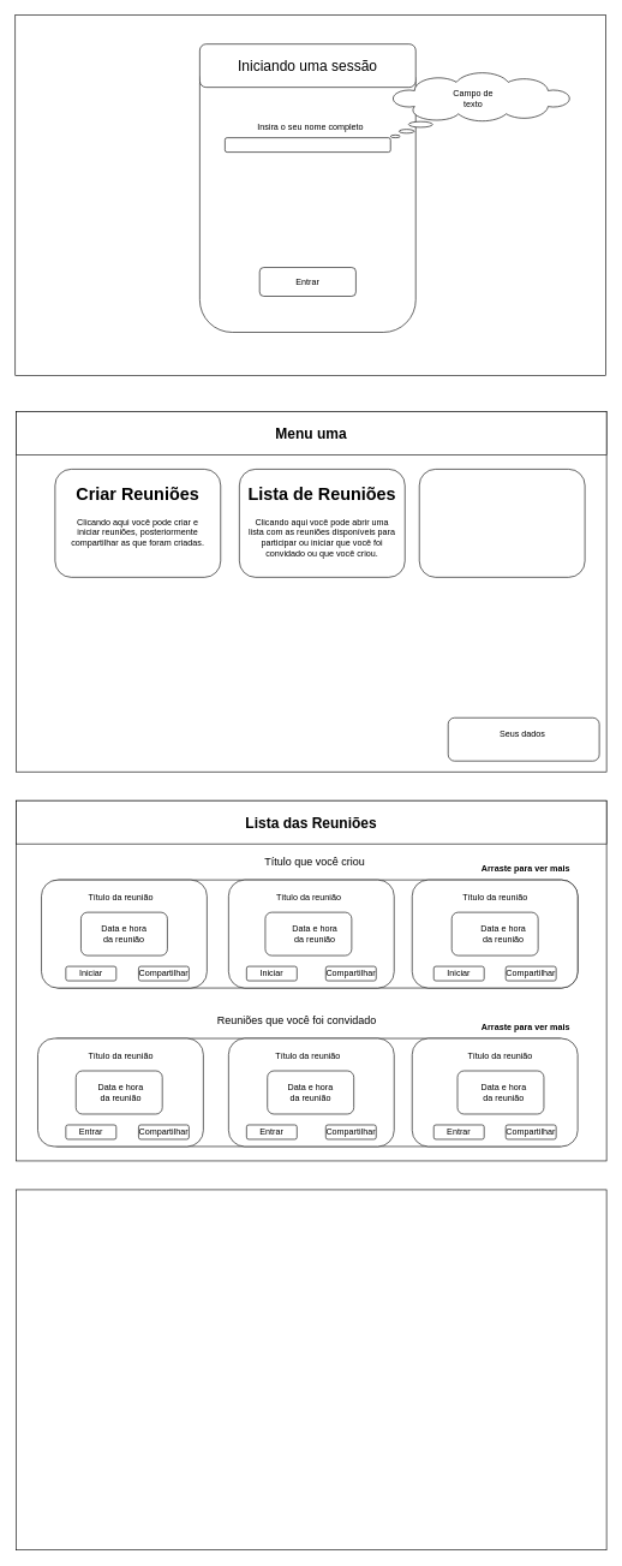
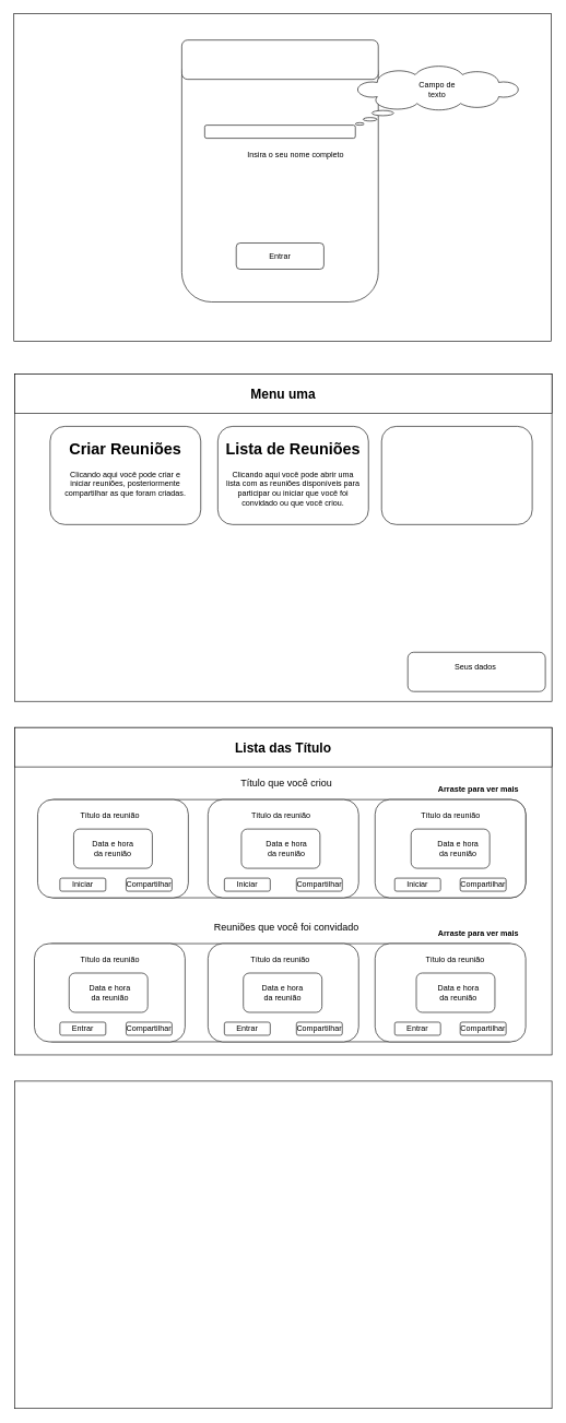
  <mxCell id="0" />
  <mxCell id="1" parent="0" />
  <mxCell id="2" value="" style="rounded=0;whiteSpace=wrap;html=1;" vertex="1" parent="1"><mxGeometry x="22" y="570" width="820" height="500" as="geometry" /></mxCell>
  <mxCell id="3" value="" style="rounded=1;whiteSpace=wrap;html=1;" vertex="1" parent="1"><mxGeometry x="76" y="650" width="230" height="150" as="geometry" /></mxCell>
  <mxCell id="4" value="" style="rounded=1;whiteSpace=wrap;html=1;" vertex="1" parent="1"><mxGeometry x="332" y="650" width="230" height="150" as="geometry" /></mxCell>
  <mxCell id="5" value="" style="rounded=1;whiteSpace=wrap;html=1;" vertex="1" parent="1"><mxGeometry x="582" y="650" width="230" height="150" as="geometry" /></mxCell>
  <mxCell id="6" value="&lt;h1 style=&quot;margin-top: 0px;&quot;&gt;Criar Reuniões&lt;/h1&gt;&lt;div&gt;Clicando aqui você pode criar e iniciar reuniões, posteriormente compartilhar as que foram criadas.&lt;/div&gt;" style="text;html=1;whiteSpace=wrap;overflow=hidden;rounded=0;align=center;" vertex="1" parent="1"><mxGeometry x="91" y="665" width="200" height="120" as="geometry" /></mxCell>
  <mxCell id="7" value="&lt;h1 style=&quot;margin-top: 0px;&quot;&gt;Lista de Reuniões&lt;/h1&gt;&lt;p&gt;Clicando aqui você pode abrir uma lista com as reuniões disponíveis para participar ou iniciar que você foi convidado ou que você criou.&lt;/p&gt;" style="text;html=1;whiteSpace=wrap;overflow=hidden;rounded=0;align=center;" vertex="1" parent="1"><mxGeometry x="342" y="665" width="210" height="120" as="geometry" /></mxCell>
  <mxCell id="8" value="" style="rounded=0;whiteSpace=wrap;html=1;" vertex="1" parent="1"><mxGeometry x="22" y="1110" width="820" height="500" as="geometry" /></mxCell>
  <mxCell id="9" value="" style="rounded=0;whiteSpace=wrap;html=1;" vertex="1" parent="1"><mxGeometry x="22" y="1110" width="820" height="60" as="geometry" /></mxCell>
- <mxCell id="10" value="&lt;font style=&quot;font-size: 20px;&quot;&gt;&lt;b&gt;Lista das Reuniões&lt;/b&gt;&lt;/font&gt;" style="text;html=1;align=center;verticalAlign=middle;whiteSpace=wrap;rounded=0;fontSize=15;" vertex="1" parent="1"><mxGeometry x="22" y="1110" width="820" height="60" as="geometry" /></mxCell>
- <mxCell id="11" value="Reuniões que você foi convidado" style="text;html=1;align=center;verticalAlign=middle;whiteSpace=wrap;rounded=0;fontSize=15;" vertex="1" parent="1"><mxGeometry x="297" y="1400" width="230" height="30" as="geometry" /></mxCell>
+ <mxCell id="10" value="&lt;font style=&quot;font-size: 20px;&quot;&gt;&lt;b&gt;Lista das Título&lt;/b&gt;&lt;/font&gt;" style="text;html=1;align=center;verticalAlign=middle;whiteSpace=wrap;rounded=0;fontSize=15;" vertex="1" parent="1"><mxGeometry x="22" y="1110" width="820" height="60" as="geometry" /></mxCell>
+ <mxCell id="11" value="Reuniões que você foi convidado" style="text;html=1;align=center;verticalAlign=middle;whiteSpace=wrap;rounded=0;fontSize=15;" vertex="1" parent="1"><mxGeometry x="322" y="1400" width="230" height="30" as="geometry" /></mxCell>
  <mxCell id="12" value="Título que você criou" style="text;html=1;align=center;verticalAlign=middle;whiteSpace=wrap;rounded=0;fontSize=15;" vertex="1" parent="1"><mxGeometry x="322" y="1180" width="230" height="30" as="geometry" /></mxCell>
  <mxCell id="13" value="" style="rounded=0;whiteSpace=wrap;html=1;" vertex="1" parent="1"><mxGeometry x="22" y="570" width="820" height="60" as="geometry" /></mxCell>
  <mxCell id="14" value="" style="rounded=1;whiteSpace=wrap;html=1;" vertex="1" parent="1"><mxGeometry x="59.5" y="1220" width="742.5" height="150" as="geometry" /></mxCell>
  <mxCell id="15" value="" style="rounded=1;whiteSpace=wrap;html=1;" vertex="1" parent="1"><mxGeometry x="572" y="1220" width="230" height="150" as="geometry" /></mxCell>
  <mxCell id="16" value="" style="rounded=1;whiteSpace=wrap;html=1;" vertex="1" parent="1"><mxGeometry x="317" y="1220" width="230" height="150" as="geometry" /></mxCell>
  <mxCell id="17" value="" style="rounded=1;whiteSpace=wrap;html=1;" vertex="1" parent="1"><mxGeometry x="57" y="1220" width="230" height="150" as="geometry" /></mxCell>
  <mxCell id="18" value="" style="rounded=1;whiteSpace=wrap;html=1;" vertex="1" parent="1"><mxGeometry x="57" y="1440" width="742.5" height="150" as="geometry" /></mxCell>
  <mxCell id="19" value="" style="rounded=1;whiteSpace=wrap;html=1;" vertex="1" parent="1"><mxGeometry x="572" y="1440" width="230" height="150" as="geometry" /></mxCell>
  <mxCell id="20" value="" style="rounded=1;whiteSpace=wrap;html=1;" vertex="1" parent="1"><mxGeometry x="317" y="1440" width="230" height="150" as="geometry" /></mxCell>
  <mxCell id="21" value="" style="rounded=1;whiteSpace=wrap;html=1;" vertex="1" parent="1"><mxGeometry x="52" y="1440" width="230" height="150" as="geometry" /></mxCell>
  <mxCell id="22" value="" style="rounded=1;whiteSpace=wrap;html=1;" vertex="1" parent="1"><mxGeometry x="192" y="1340" width="70" height="20" as="geometry" /></mxCell>
  <mxCell id="23" value="" style="rounded=1;whiteSpace=wrap;html=1;" vertex="1" parent="1"><mxGeometry x="91" y="1340" width="70" height="20" as="geometry" /></mxCell>
  <mxCell id="24" value="Iniciar" style="text;html=1;align=center;verticalAlign=middle;whiteSpace=wrap;rounded=0;" vertex="1" parent="1"><mxGeometry x="96" y="1335" width="60" height="30" as="geometry" /></mxCell>
  <mxCell id="25" value="Compartilhar" style="text;html=1;align=center;verticalAlign=middle;whiteSpace=wrap;rounded=0;" vertex="1" parent="1"><mxGeometry x="197" y="1335" width="60" height="30" as="geometry" /></mxCell>
  <mxCell id="26" value="" style="rounded=1;whiteSpace=wrap;html=1;" vertex="1" parent="1"><mxGeometry x="342" y="1340" width="70" height="20" as="geometry" /></mxCell>
  <mxCell id="27" value="" style="rounded=1;whiteSpace=wrap;html=1;" vertex="1" parent="1"><mxGeometry x="452" y="1340" width="70" height="20" as="geometry" /></mxCell>
  <mxCell id="28" value="" style="rounded=1;whiteSpace=wrap;html=1;" vertex="1" parent="1"><mxGeometry x="602" y="1340" width="70" height="20" as="geometry" /></mxCell>
  <mxCell id="29" value="" style="rounded=1;whiteSpace=wrap;html=1;" vertex="1" parent="1"><mxGeometry x="702" y="1340" width="70" height="20" as="geometry" /></mxCell>
  <mxCell id="30" value="" style="rounded=1;whiteSpace=wrap;html=1;" vertex="1" parent="1"><mxGeometry x="702" y="1560" width="70" height="20" as="geometry" /></mxCell>
  <mxCell id="31" value="" style="rounded=1;whiteSpace=wrap;html=1;" vertex="1" parent="1"><mxGeometry x="602" y="1560" width="70" height="20" as="geometry" /></mxCell>
  <mxCell id="32" value="" style="rounded=1;whiteSpace=wrap;html=1;" vertex="1" parent="1"><mxGeometry x="342" y="1560" width="70" height="20" as="geometry" /></mxCell>
  <mxCell id="33" value="" style="rounded=1;whiteSpace=wrap;html=1;" vertex="1" parent="1"><mxGeometry x="192" y="1560" width="70" height="20" as="geometry" /></mxCell>
  <mxCell id="34" value="" style="rounded=1;whiteSpace=wrap;html=1;" vertex="1" parent="1"><mxGeometry x="452" y="1560" width="70" height="20" as="geometry" /></mxCell>
  <mxCell id="35" value="" style="rounded=1;whiteSpace=wrap;html=1;" vertex="1" parent="1"><mxGeometry x="91" y="1560" width="70" height="20" as="geometry" /></mxCell>
  <mxCell id="36" value="Iniciar" style="text;html=1;align=center;verticalAlign=middle;whiteSpace=wrap;rounded=0;" vertex="1" parent="1"><mxGeometry x="347" y="1335" width="60" height="30" as="geometry" /></mxCell>
  <mxCell id="37" value="Iniciar" style="text;html=1;align=center;verticalAlign=middle;whiteSpace=wrap;rounded=0;" vertex="1" parent="1"><mxGeometry x="607" y="1335" width="60" height="30" as="geometry" /></mxCell>
  <mxCell id="38" value="Compartilhar" style="text;html=1;align=center;verticalAlign=middle;whiteSpace=wrap;rounded=0;" vertex="1" parent="1"><mxGeometry x="457" y="1335" width="60" height="30" as="geometry" /></mxCell>
  <mxCell id="39" value="Compartilhar" style="text;html=1;align=center;verticalAlign=middle;whiteSpace=wrap;rounded=0;" vertex="1" parent="1"><mxGeometry x="707" y="1335" width="60" height="30" as="geometry" /></mxCell>
  <mxCell id="40" value="Compartilhar" style="text;html=1;align=center;verticalAlign=middle;whiteSpace=wrap;rounded=0;" vertex="1" parent="1"><mxGeometry x="197" y="1555" width="60" height="30" as="geometry" /></mxCell>
  <mxCell id="41" value="Compartilhar" style="text;html=1;align=center;verticalAlign=middle;whiteSpace=wrap;rounded=0;" vertex="1" parent="1"><mxGeometry x="457" y="1555" width="60" height="30" as="geometry" /></mxCell>
  <mxCell id="42" value="Compartilhar" style="text;html=1;align=center;verticalAlign=middle;whiteSpace=wrap;rounded=0;" vertex="1" parent="1"><mxGeometry x="707" y="1555" width="60" height="30" as="geometry" /></mxCell>
  <mxCell id="43" value="Entrar" style="text;html=1;align=center;verticalAlign=middle;whiteSpace=wrap;rounded=0;" vertex="1" parent="1"><mxGeometry x="96" y="1555" width="60" height="30" as="geometry" /></mxCell>
  <mxCell id="44" value="Entrar" style="text;html=1;align=center;verticalAlign=middle;whiteSpace=wrap;rounded=0;" vertex="1" parent="1"><mxGeometry x="347" y="1555" width="60" height="30" as="geometry" /></mxCell>
  <mxCell id="45" value="Entrar" style="text;html=1;align=center;verticalAlign=middle;whiteSpace=wrap;rounded=0;" vertex="1" parent="1"><mxGeometry x="607" y="1555" width="60" height="30" as="geometry" /></mxCell>
  <mxCell id="46" value="" style="rounded=0;whiteSpace=wrap;html=1;" vertex="1" parent="1"><mxGeometry x="20.75" y="20" width="820" height="500" as="geometry" /></mxCell>
  <mxCell id="47" value="" style="rounded=1;whiteSpace=wrap;html=1;" vertex="1" parent="1"><mxGeometry x="277" y="70" width="300" height="390" as="geometry" /></mxCell>
  <mxCell id="48" value="" style="rounded=1;whiteSpace=wrap;html=1;" vertex="1" parent="1"><mxGeometry x="277" y="60" width="300" height="60" as="geometry" /></mxCell>
- <mxCell id="49" value="Iniciando uma sessão" style="text;html=1;align=center;verticalAlign=middle;whiteSpace=wrap;rounded=0;fontSize=20;" vertex="1" parent="1"><mxGeometry x="312" y="75" width="230" height="30" as="geometry" /></mxCell>
- <mxCell id="50" value="Insira o seu nome completo" style="text;html=1;align=center;verticalAlign=middle;whiteSpace=wrap;rounded=0;" vertex="1" parent="1"><mxGeometry x="348.75" y="160" width="164" height="30" as="geometry" /></mxCell>
+ <mxCell id="50" value="Insira o seu nome completo" style="text;html=1;align=center;verticalAlign=middle;whiteSpace=wrap;rounded=0;" vertex="1" parent="1"><mxGeometry x="368.75" y="220" width="164" height="30" as="geometry" /></mxCell>
  <mxCell id="51" value="" style="rounded=1;whiteSpace=wrap;html=1;" vertex="1" parent="1"><mxGeometry x="312" y="190" width="230" height="20" as="geometry" /></mxCell>
  <mxCell id="52" value="" style="rounded=1;whiteSpace=wrap;html=1;" vertex="1" parent="1"><mxGeometry x="360.12" y="370" width="133.75" height="40" as="geometry" /></mxCell>
  <mxCell id="53" value="" style="whiteSpace=wrap;html=1;shape=mxgraph.basic.cloud_callout" vertex="1" parent="1"><mxGeometry x="542" y="100" width="250" height="90" as="geometry" /></mxCell>
- <mxCell id="54" value="Campo de texto" style="text;html=1;align=center;verticalAlign=middle;whiteSpace=wrap;rounded=0;" vertex="1" parent="1"><mxGeometry x="627" y="120" width="60" height="30" as="geometry" /></mxCell>
+ <mxCell id="54" value="Campo de texto" style="text;html=1;align=center;verticalAlign=middle;whiteSpace=wrap;rounded=0;" vertex="1" parent="1"><mxGeometry x="637" y="120" width="60" height="30" as="geometry" /></mxCell>
  <mxCell id="55" value="Entrar" style="text;html=1;align=center;verticalAlign=middle;whiteSpace=wrap;rounded=0;" vertex="1" parent="1"><mxGeometry x="397" y="375" width="60" height="30" as="geometry" /></mxCell>
  <mxCell id="56" value="Título da reunião" style="text;html=1;align=center;verticalAlign=middle;whiteSpace=wrap;rounded=0;" vertex="1" parent="1"><mxGeometry x="109.5" y="1230" width="115" height="30" as="geometry" /></mxCell>
  <mxCell id="57" value="Título da reunião" style="text;html=1;align=center;verticalAlign=middle;whiteSpace=wrap;rounded=0;" vertex="1" parent="1"><mxGeometry x="370.75" y="1230" width="115" height="30" as="geometry" /></mxCell>
  <mxCell id="58" value="Título da reunião" style="text;html=1;align=center;verticalAlign=middle;whiteSpace=wrap;rounded=0;" vertex="1" parent="1"><mxGeometry x="629.5" y="1230" width="115" height="30" as="geometry" /></mxCell>
  <mxCell id="59" value="Título da reunião" style="text;html=1;align=center;verticalAlign=middle;whiteSpace=wrap;rounded=0;" vertex="1" parent="1"><mxGeometry x="637" y="1450" width="115" height="30" as="geometry" /></mxCell>
  <mxCell id="60" value="Título da reunião" style="text;html=1;align=center;verticalAlign=middle;whiteSpace=wrap;rounded=0;" vertex="1" parent="1"><mxGeometry x="369.5" y="1450" width="115" height="30" as="geometry" /></mxCell>
  <mxCell id="61" value="Título da reunião" style="text;html=1;align=center;verticalAlign=middle;whiteSpace=wrap;rounded=0;" vertex="1" parent="1"><mxGeometry x="109.5" y="1450" width="115" height="30" as="geometry" /></mxCell>
  <mxCell id="62" value="&lt;b&gt;Arraste para ver mais&lt;/b&gt;" style="text;html=1;align=center;verticalAlign=middle;whiteSpace=wrap;rounded=0;" vertex="1" parent="1"><mxGeometry x="659.5" y="1190" width="140" height="30" as="geometry" /></mxCell>
  <mxCell id="63" value="&lt;b&gt;Arraste para ver mais&lt;/b&gt;" style="text;html=1;align=center;verticalAlign=middle;whiteSpace=wrap;rounded=0;" vertex="1" parent="1"><mxGeometry x="659.5" y="1410" width="140" height="30" as="geometry" /></mxCell>
  <mxCell id="64" value="" style="rounded=1;whiteSpace=wrap;html=1;" vertex="1" parent="1"><mxGeometry x="105" y="1485" width="120" height="60" as="geometry" /></mxCell>
  <mxCell id="65" value="" style="rounded=1;whiteSpace=wrap;html=1;" vertex="1" parent="1"><mxGeometry x="371" y="1485" width="120" height="60" as="geometry" /></mxCell>
  <mxCell id="66" value="" style="rounded=1;whiteSpace=wrap;html=1;" vertex="1" parent="1"><mxGeometry x="635" y="1485" width="120" height="60" as="geometry" /></mxCell>
  <mxCell id="67" value="" style="rounded=1;whiteSpace=wrap;html=1;" vertex="1" parent="1"><mxGeometry x="112" y="1265" width="120" height="60" as="geometry" /></mxCell>
  <mxCell id="68" value="" style="rounded=1;whiteSpace=wrap;html=1;" vertex="1" parent="1"><mxGeometry x="368" y="1265" width="120" height="60" as="geometry" /></mxCell>
  <mxCell id="69" value="" style="rounded=1;whiteSpace=wrap;html=1;" vertex="1" parent="1"><mxGeometry x="627" y="1265" width="120" height="60" as="geometry" /></mxCell>
  <mxCell id="70" value="Data e hora da reunião" style="text;html=1;align=center;verticalAlign=middle;whiteSpace=wrap;rounded=0;" vertex="1" parent="1"><mxGeometry x="137" y="1280" width="70" height="30" as="geometry" /></mxCell>
  <mxCell id="71" value="Data e hora da reunião" style="text;html=1;align=center;verticalAlign=middle;whiteSpace=wrap;rounded=0;" vertex="1" parent="1"><mxGeometry x="402" y="1280" width="70" height="30" as="geometry" /></mxCell>
  <mxCell id="72" value="Data e hora da reunião" style="text;html=1;align=center;verticalAlign=middle;whiteSpace=wrap;rounded=0;" vertex="1" parent="1"><mxGeometry x="664.5" y="1280" width="67.5" height="30" as="geometry" /></mxCell>
  <mxCell id="73" value="Data e hora da reunião" style="text;html=1;align=center;verticalAlign=middle;whiteSpace=wrap;rounded=0;" vertex="1" parent="1"><mxGeometry x="667" y="1500" width="65" height="30" as="geometry" /></mxCell>
  <mxCell id="74" value="Data e hora da reunião" style="text;html=1;align=center;verticalAlign=middle;whiteSpace=wrap;rounded=0;" vertex="1" parent="1"><mxGeometry x="395.75" y="1500" width="70" height="30" as="geometry" /></mxCell>
  <mxCell id="75" value="Data e hora da reunião" style="text;html=1;align=center;verticalAlign=middle;whiteSpace=wrap;rounded=0;" vertex="1" parent="1"><mxGeometry x="129.5" y="1500" width="75" height="30" as="geometry" /></mxCell>
  <mxCell id="76" value="" style="rounded=0;whiteSpace=wrap;html=1;" vertex="1" parent="1"><mxGeometry x="22" y="1650" width="820" height="500" as="geometry" /></mxCell>
  <mxCell id="77" value="&lt;font style=&quot;font-size: 20px;&quot;&gt;&lt;b&gt;Menu uma&lt;/b&gt;&lt;/font&gt;" style="text;html=1;align=center;verticalAlign=middle;whiteSpace=wrap;rounded=0;fontSize=15;" vertex="1" parent="1"><mxGeometry x="22" y="570" width="820" height="60" as="geometry" /></mxCell>
  <mxCell id="78" value="" style="rounded=1;whiteSpace=wrap;html=1;" vertex="1" parent="1"><mxGeometry x="622" y="995" width="210" height="60" as="geometry" /></mxCell>
  <mxCell id="79" value="Seus dados&lt;div&gt;&lt;br&gt;&lt;/div&gt;" style="text;html=1;align=center;verticalAlign=middle;whiteSpace=wrap;rounded=0;" vertex="1" parent="1"><mxGeometry x="684" y="1010" width="83" height="30" as="geometry" /></mxCell>
